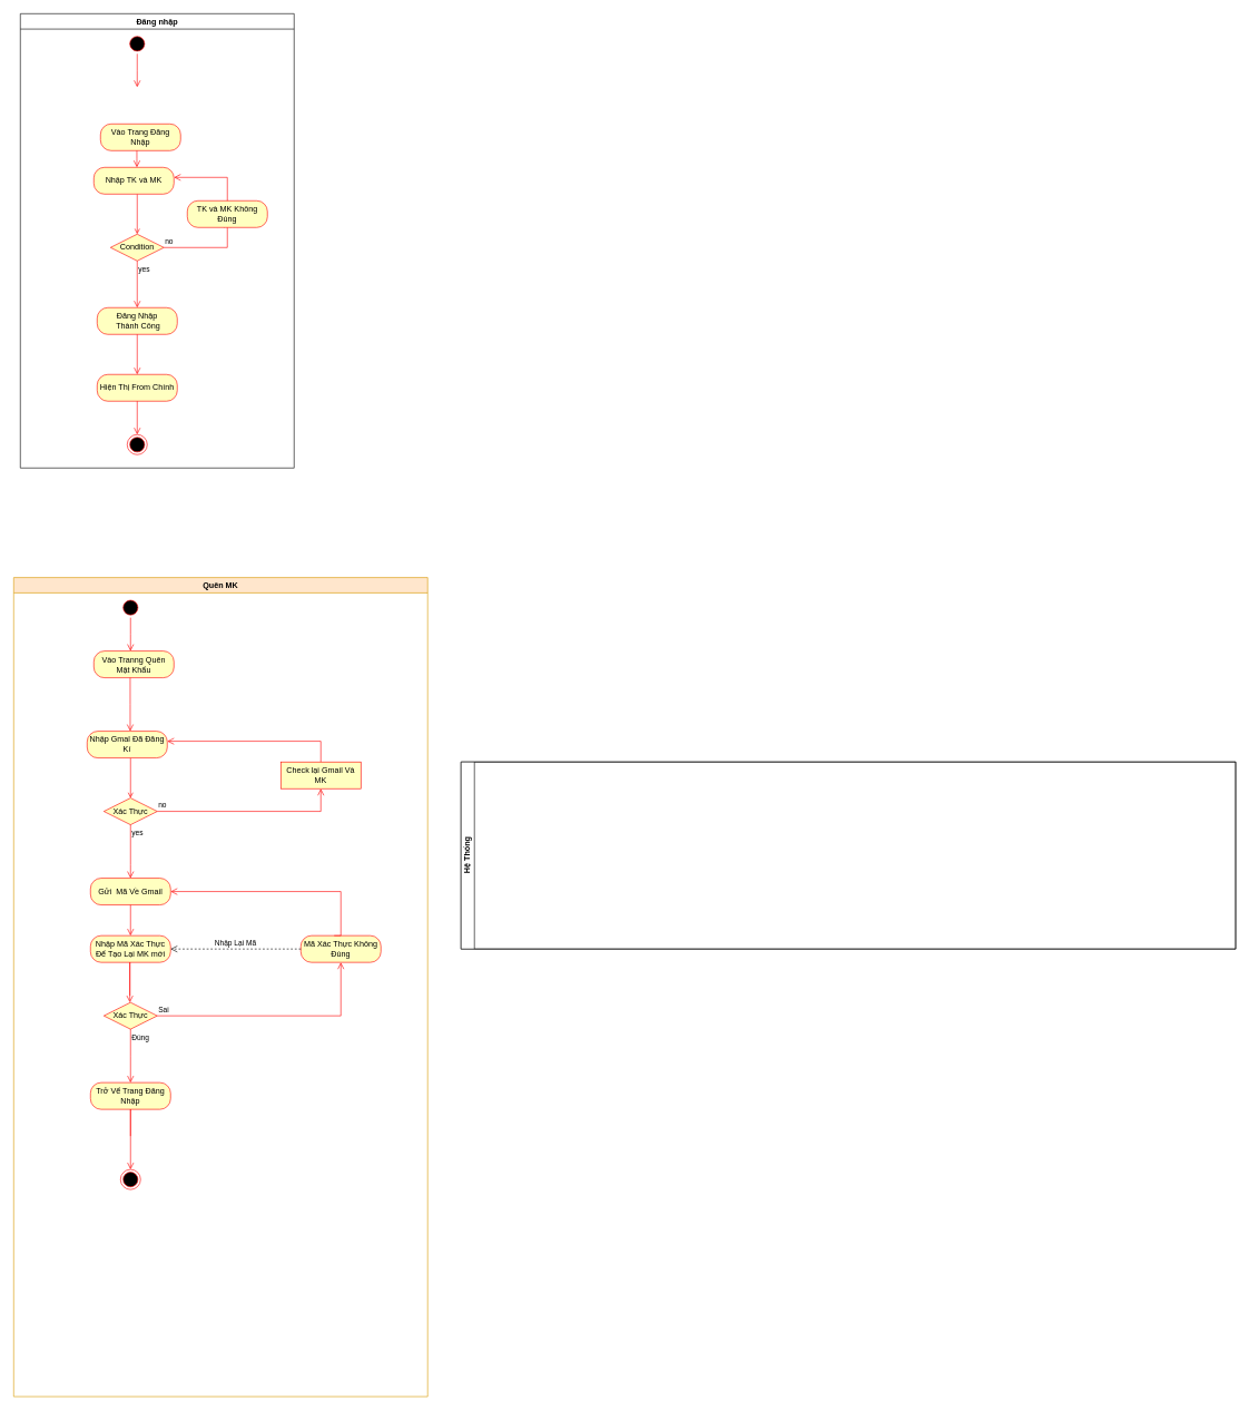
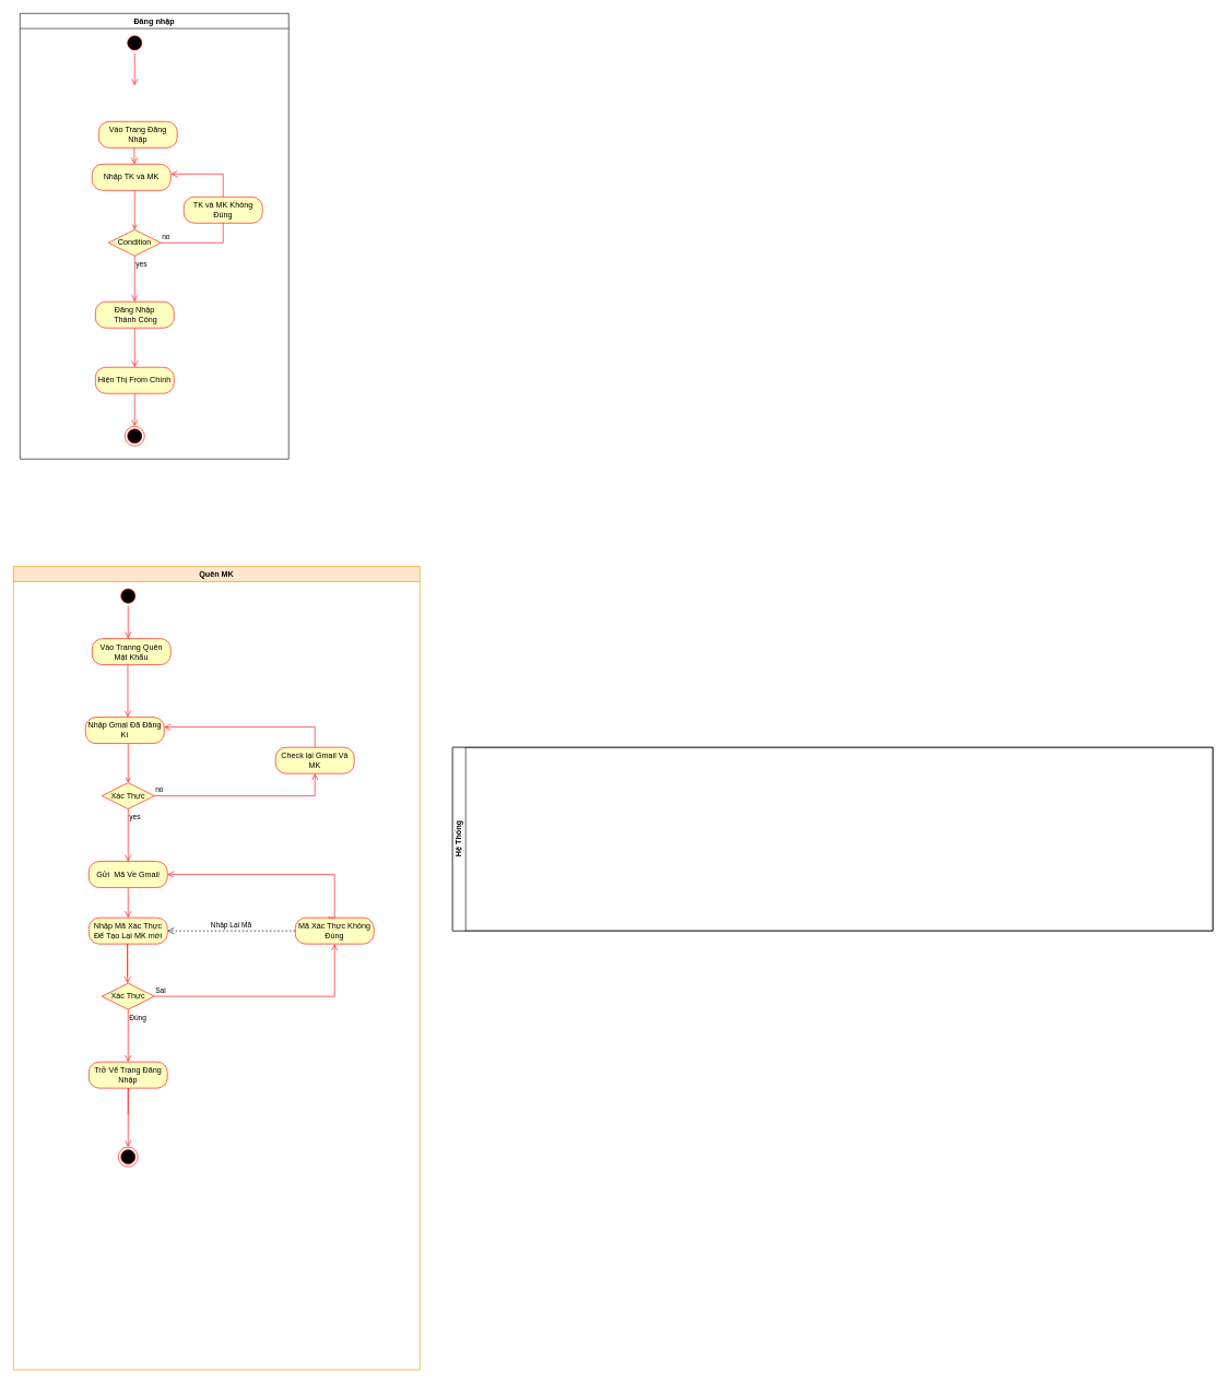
  <mxCell id="0" />
  <mxCell id="1" parent="0" />
  <mxCell id="2" value="Đăng nhập" style="swimlane;whiteSpace=wrap" parent="1" vertex="1"><mxGeometry x="30" width="410" height="680" as="geometry" y="20" /></mxCell>
  <mxCell id="3" value="" style="ellipse;shape=startState;fillColor=#000000;strokeColor=#ff0000;" parent="2" vertex="1"><mxGeometry x="160" y="30" width="30" height="30" as="geometry" /></mxCell>
  <mxCell id="4" value="" style="edgeStyle=elbowEdgeStyle;elbow=horizontal;verticalAlign=bottom;endArrow=open;endSize=8;strokeColor=#FF0000;endFill=1;rounded=0" parent="2" source="3" edge="1"><mxGeometry x="100" y="40" as="geometry"><mxPoint x="175" y="110" as="targetPoint" /></mxGeometry></mxCell>
  <mxCell id="5" value="" style="endArrow=open;strokeColor=#FF0000;endFill=1;rounded=0" parent="2" edge="1"><mxGeometry relative="1" as="geometry"><mxPoint x="175" y="270" as="sourcePoint" /><mxPoint x="175" y="330" as="targetPoint" /></mxGeometry></mxCell>
  <mxCell id="6" value="" style="endArrow=open;strokeColor=#FF0000;endFill=1;rounded=0" parent="2" source="7" edge="1"><mxGeometry relative="1" as="geometry"><mxPoint x="210.714" y="330" as="sourcePoint" /><mxPoint x="185" y="348" as="targetPoint" /></mxGeometry></mxCell>
  <mxCell id="7" value="Condition" style="rhombus;whiteSpace=wrap;html=1;fontColor=#000000;fillColor=#ffffc0;strokeColor=#ff0000;" vertex="1" parent="2"><mxGeometry x="135" y="330" width="80" height="40" as="geometry" /></mxCell>
  <mxCell id="8" value="no" style="edgeStyle=orthogonalEdgeStyle;html=1;align=left;verticalAlign=bottom;endArrow=open;endSize=8;strokeColor=#ff0000;rounded=0;exitX=1;exitY=0.5;exitDx=0;exitDy=0;" edge="1" source="7" parent="2"><mxGeometry x="-1" relative="1" as="geometry"><mxPoint x="310" y="310" as="targetPoint" /><mxPoint x="220" y="350" as="sourcePoint" /><Array as="points"><mxPoint x="310" y="350" /></Array></mxGeometry></mxCell>
  <mxCell id="9" value="TK và MK Không Đúng&lt;br&gt;" style="rounded=1;whiteSpace=wrap;html=1;arcSize=40;fontColor=#000000;fillColor=#ffffc0;strokeColor=#ff0000;" vertex="1" parent="2"><mxGeometry x="250" y="280" width="120" height="40" as="geometry" /></mxCell>
  <mxCell id="10" value="" style="edgeStyle=orthogonalEdgeStyle;html=1;verticalAlign=bottom;endArrow=open;endSize=8;strokeColor=#ff0000;rounded=0;entryX=1;entryY=0.5;entryDx=0;entryDy=0;" edge="1" source="9" parent="2"><mxGeometry relative="1" as="geometry"><mxPoint x="230" y="245" as="targetPoint" /><Array as="points"><mxPoint x="310" y="245" /></Array></mxGeometry></mxCell>
  <mxCell id="11" value="Đăng Nhập&lt;br&gt;&amp;nbsp;Thành Công" style="rounded=1;whiteSpace=wrap;html=1;arcSize=40;fontColor=#000000;fillColor=#ffffc0;strokeColor=#ff0000;" vertex="1" parent="2"><mxGeometry x="115" y="440" width="120" height="40" as="geometry" /></mxCell>
  <mxCell id="12" value="" style="edgeStyle=orthogonalEdgeStyle;html=1;verticalAlign=bottom;endArrow=open;endSize=8;strokeColor=#ff0000;rounded=0;entryX=0.5;entryY=0;entryDx=0;entryDy=0;" edge="1" source="11" parent="2" target="13"><mxGeometry relative="1" as="geometry"><mxPoint x="175" y="510" as="targetPoint" /></mxGeometry></mxCell>
  <mxCell id="13" value="Hiện Thị From Chính&lt;br&gt;" style="rounded=1;whiteSpace=wrap;html=1;arcSize=40;fontColor=#000000;fillColor=#ffffc0;strokeColor=#ff0000;" vertex="1" parent="2"><mxGeometry x="115" y="540" width="120" height="40" as="geometry" /></mxCell>
  <mxCell id="14" value="" style="edgeStyle=orthogonalEdgeStyle;html=1;verticalAlign=bottom;endArrow=open;endSize=8;strokeColor=#ff0000;rounded=0;entryX=0.5;entryY=0;entryDx=0;entryDy=0;" edge="1" source="13" parent="2" target="15"><mxGeometry relative="1" as="geometry"><mxPoint x="175" y="610" as="targetPoint" /></mxGeometry></mxCell>
  <mxCell id="15" value="" style="ellipse;html=1;shape=endState;fillColor=#000000;strokeColor=#ff0000;" vertex="1" parent="2"><mxGeometry x="160" y="630" width="30" height="30" as="geometry" /></mxCell>
  <mxCell id="16" value="Vào Trang Đăng Nhập&lt;br&gt;" style="rounded=1;whiteSpace=wrap;html=1;arcSize=40;fontColor=#000000;fillColor=#ffffc0;strokeColor=#ff0000;" vertex="1" parent="2"><mxGeometry x="120" y="165" width="120" height="40" as="geometry" /></mxCell>
  <mxCell id="17" value="Nhập TK và MK&lt;br&gt;" style="rounded=1;whiteSpace=wrap;html=1;arcSize=40;fontColor=#000000;fillColor=#ffffc0;strokeColor=#ff0000;" vertex="1" parent="2"><mxGeometry x="110" y="230" width="120" height="40" as="geometry" /></mxCell>
  <mxCell id="18" value="" style="edgeStyle=orthogonalEdgeStyle;html=1;verticalAlign=bottom;endArrow=open;endSize=8;strokeColor=#ff0000;rounded=0;exitX=0.454;exitY=1;exitDx=0;exitDy=0;exitPerimeter=0;" edge="1" source="16" parent="2"><mxGeometry relative="1" as="geometry"><mxPoint x="174.5" y="230" as="targetPoint" /><mxPoint x="175" y="160" as="sourcePoint" /><Array as="points" /></mxGeometry></mxCell>
  <mxCell id="19" value="yes" style="edgeStyle=orthogonalEdgeStyle;html=1;align=left;verticalAlign=top;endArrow=open;endSize=8;strokeColor=#ff0000;rounded=0;entryX=0.5;entryY=0;entryDx=0;entryDy=0;" edge="1" source="7" parent="2" target="11"><mxGeometry x="-1" relative="1" as="geometry"><mxPoint x="195" y="430" as="targetPoint" /><Array as="points"><mxPoint x="175" y="430" /><mxPoint x="175" y="430" /></Array></mxGeometry></mxCell>
  <mxCell id="20" value="Quên MK" style="swimlane;whiteSpace=wrap;fillColor=#ffe6cc;strokeColor=#d79b00;" vertex="1" parent="1"><mxGeometry x="20" y="864" width="620" height="1226" as="geometry" /></mxCell>
  <mxCell id="21" value="" style="ellipse;shape=startState;fillColor=#000000;strokeColor=#ff0000;" vertex="1" parent="20"><mxGeometry x="160" y="30" width="30" height="30" as="geometry" /></mxCell>
  <mxCell id="22" value="" style="edgeStyle=elbowEdgeStyle;elbow=horizontal;verticalAlign=bottom;endArrow=open;endSize=8;strokeColor=#FF0000;endFill=1;rounded=0" edge="1" parent="20" source="21"><mxGeometry x="100" y="40" as="geometry"><mxPoint x="175" y="110" as="targetPoint" /></mxGeometry></mxCell>
  <mxCell id="23" value="" style="endArrow=open;strokeColor=#FF0000;endFill=1;rounded=0" edge="1" parent="20"><mxGeometry relative="1" as="geometry"><mxPoint x="175" y="270" as="sourcePoint" /><mxPoint x="175" y="330" as="targetPoint" /></mxGeometry></mxCell>
  <mxCell id="24" value="" style="endArrow=open;strokeColor=#FF0000;endFill=1;rounded=0" edge="1" parent="20" source="25"><mxGeometry relative="1" as="geometry"><mxPoint x="210.714" y="330" as="sourcePoint" /><mxPoint x="185" y="348" as="targetPoint" /></mxGeometry></mxCell>
  <mxCell id="25" value="Xác Thực" style="rhombus;whiteSpace=wrap;html=1;fontColor=#000000;fillColor=#ffffc0;strokeColor=#ff0000;" vertex="1" parent="20"><mxGeometry x="135" y="330" width="80" height="40" as="geometry" /></mxCell>
  <mxCell id="26" value="no" style="edgeStyle=orthogonalEdgeStyle;html=1;align=left;verticalAlign=bottom;endArrow=open;endSize=8;strokeColor=#ff0000;rounded=0;exitX=1;exitY=0.5;exitDx=0;exitDy=0;entryX=0.5;entryY=1;entryDx=0;entryDy=0;" edge="1" parent="20" source="25" target="27"><mxGeometry x="-1" relative="1" as="geometry"><mxPoint x="310" y="310" as="targetPoint" /><mxPoint x="220" y="350" as="sourcePoint" /><Array as="points"><mxPoint x="460" y="350" /></Array></mxGeometry></mxCell>
- <mxCell id="27" value="Check lại Gmail Và MK" style="whiteSpace=wrap;html=1;arcSize=40;fontColor=#000000;fillColor=#ffffc0;strokeColor=#ff0000;rounded=0;" vertex="1" parent="20"><mxGeometry x="400" y="276" width="120" height="40" as="geometry" /></mxCell>
+ <mxCell id="27" value="Check lại Gmail Và MK" style="rounded=1;whiteSpace=wrap;html=1;arcSize=40;fontColor=#000000;fillColor=#ffffc0;strokeColor=#ff0000;" vertex="1" parent="20"><mxGeometry x="400" y="276" width="120" height="40" as="geometry" /></mxCell>
  <mxCell id="28" value="" style="edgeStyle=orthogonalEdgeStyle;html=1;verticalAlign=bottom;endArrow=open;endSize=8;strokeColor=#ff0000;rounded=0;entryX=1;entryY=0.5;entryDx=0;entryDy=0;" edge="1" parent="20" source="27"><mxGeometry relative="1" as="geometry"><mxPoint x="230" y="245" as="targetPoint" /><Array as="points"><mxPoint x="460" y="245" /></Array></mxGeometry></mxCell>
  <mxCell id="29" value="Gửi&amp;nbsp; Mã Về Gmail" style="rounded=1;whiteSpace=wrap;html=1;arcSize=40;fontColor=#000000;fillColor=#ffffc0;strokeColor=#ff0000;" vertex="1" parent="20"><mxGeometry x="115" y="450" width="120" height="40" as="geometry" /></mxCell>
  <mxCell id="30" value="" style="edgeStyle=orthogonalEdgeStyle;html=1;verticalAlign=bottom;endArrow=open;endSize=8;strokeColor=#ff0000;rounded=0;entryX=0.5;entryY=0;entryDx=0;entryDy=0;" edge="1" parent="20" source="29" target="31"><mxGeometry relative="1" as="geometry"><mxPoint x="175" y="510" as="targetPoint" /></mxGeometry></mxCell>
  <mxCell id="31" value="Nhập Mã Xác Thực Để Tạo Lại MK mới" style="rounded=1;whiteSpace=wrap;html=1;arcSize=40;fontColor=#000000;fillColor=#ffffc0;strokeColor=#ff0000;" vertex="1" parent="20"><mxGeometry x="115" y="536" width="120" height="40" as="geometry" /></mxCell>
  <mxCell id="32" value="" style="edgeStyle=orthogonalEdgeStyle;html=1;verticalAlign=bottom;endArrow=open;endSize=8;strokeColor=#ff0000;rounded=0;" edge="1" parent="20"><mxGeometry relative="1" as="geometry"><mxPoint x="174" y="636" as="targetPoint" /><mxPoint x="174" y="626" as="sourcePoint" /><Array as="points"><mxPoint x="174" y="576" /><mxPoint x="174" y="576" /></Array></mxGeometry></mxCell>
  <mxCell id="33" value="" style="ellipse;html=1;shape=endState;fillColor=#000000;strokeColor=#ff0000;" vertex="1" parent="20"><mxGeometry x="160" y="886" width="30" height="30" as="geometry" /></mxCell>
  <mxCell id="34" value="Vào Tranng Quên Mật Khẩu" style="rounded=1;whiteSpace=wrap;html=1;arcSize=40;fontColor=#000000;fillColor=#ffffc0;strokeColor=#ff0000;" vertex="1" parent="20"><mxGeometry x="120" y="110" width="120" height="40" as="geometry" /></mxCell>
  <mxCell id="35" value="Nhập Gmal Đã Đăng Kí" style="rounded=1;whiteSpace=wrap;html=1;arcSize=40;fontColor=#000000;fillColor=#ffffc0;strokeColor=#ff0000;" vertex="1" parent="20"><mxGeometry x="110" y="230" width="120" height="40" as="geometry" /></mxCell>
  <mxCell id="36" value="" style="edgeStyle=orthogonalEdgeStyle;html=1;verticalAlign=bottom;endArrow=open;endSize=8;strokeColor=#ff0000;rounded=0;exitX=0.454;exitY=1;exitDx=0;exitDy=0;exitPerimeter=0;" edge="1" parent="20" source="34"><mxGeometry relative="1" as="geometry"><mxPoint x="174.5" y="230" as="targetPoint" /><mxPoint x="175" y="160" as="sourcePoint" /><Array as="points" /></mxGeometry></mxCell>
  <mxCell id="37" value="yes" style="edgeStyle=orthogonalEdgeStyle;html=1;align=left;verticalAlign=top;endArrow=open;endSize=8;strokeColor=#ff0000;rounded=0;entryX=0.5;entryY=0;entryDx=0;entryDy=0;" edge="1" parent="20" source="25" target="29"><mxGeometry x="-1" relative="1" as="geometry"><mxPoint x="195" y="430" as="targetPoint" /><Array as="points"><mxPoint x="175" y="430" /><mxPoint x="175" y="430" /></Array></mxGeometry></mxCell>
  <mxCell id="38" value="Trở Vể Trang Đăng Nhập" style="rounded=1;whiteSpace=wrap;html=1;arcSize=40;fontColor=#000000;fillColor=#ffffc0;strokeColor=#ff0000;" vertex="1" parent="20"><mxGeometry x="115" y="756" width="120" height="40" as="geometry" /></mxCell>
  <mxCell id="39" value="" style="edgeStyle=orthogonalEdgeStyle;html=1;verticalAlign=bottom;endArrow=open;endSize=8;strokeColor=#ff0000;rounded=0;entryX=0.5;entryY=0;entryDx=0;entryDy=0;" edge="1" parent="20" target="33"><mxGeometry relative="1" as="geometry"><mxPoint x="180" y="886" as="targetPoint" /><mxPoint x="175" y="836" as="sourcePoint" /><Array as="points"><mxPoint x="175" y="796" /><mxPoint x="175" y="796" /></Array></mxGeometry></mxCell>
  <mxCell id="40" value="Xác Thực" style="rhombus;whiteSpace=wrap;html=1;fontColor=#000000;fillColor=#ffffc0;strokeColor=#ff0000;" vertex="1" parent="20"><mxGeometry x="135" y="636" width="80" height="40" as="geometry" /></mxCell>
  <mxCell id="41" value="Sai&lt;br&gt;" style="edgeStyle=orthogonalEdgeStyle;html=1;align=left;verticalAlign=bottom;endArrow=open;endSize=8;strokeColor=#ff0000;rounded=0;entryX=0.5;entryY=1;entryDx=0;entryDy=0;" edge="1" source="40" parent="20" target="43"><mxGeometry x="-1" relative="1" as="geometry"><mxPoint x="330" y="616" as="targetPoint" /><Array as="points"><mxPoint x="490" y="656" /></Array></mxGeometry></mxCell>
  <mxCell id="42" value="Đúng&lt;br&gt;" style="edgeStyle=orthogonalEdgeStyle;html=1;align=left;verticalAlign=top;endArrow=open;endSize=8;strokeColor=#ff0000;rounded=0;" edge="1" source="40" parent="20"><mxGeometry x="-1" relative="1" as="geometry"><mxPoint x="175" y="756" as="targetPoint" /></mxGeometry></mxCell>
  <mxCell id="43" value="Mã Xác Thực Không Đúng" style="rounded=1;whiteSpace=wrap;html=1;arcSize=40;fontColor=#000000;fillColor=#ffffc0;strokeColor=#ff0000;" vertex="1" parent="20"><mxGeometry x="430" y="536" width="120" height="40" as="geometry" /></mxCell>
  <mxCell id="44" style="edgeStyle=orthogonalEdgeStyle;rounded=0;orthogonalLoop=1;jettySize=auto;html=1;exitX=0.5;exitY=1;exitDx=0;exitDy=0;" edge="1" parent="20" source="43" target="43"><mxGeometry relative="1" as="geometry" /></mxCell>
  <mxCell id="45" value="" style="edgeStyle=orthogonalEdgeStyle;html=1;verticalAlign=bottom;endArrow=open;endSize=8;strokeColor=#ff0000;rounded=0;entryX=1;entryY=0.5;entryDx=0;entryDy=0;" edge="1" parent="20" target="29"><mxGeometry relative="1" as="geometry"><mxPoint x="329" y="466" as="targetPoint" /><mxPoint x="480" y="536" as="sourcePoint" /><Array as="points"><mxPoint x="490" y="536" /><mxPoint x="490" y="470" /></Array></mxGeometry></mxCell>
  <mxCell id="46" value="Nhập Lại Mã" style="html=1;verticalAlign=bottom;endArrow=open;dashed=1;endSize=8;curved=0;rounded=0;exitX=0;exitY=0.5;exitDx=0;exitDy=0;entryX=1;entryY=0.5;entryDx=0;entryDy=0;" edge="1" parent="20" source="43" target="31"><mxGeometry relative="1" as="geometry"><mxPoint x="270" y="506" as="sourcePoint" /><mxPoint x="190" y="506" as="targetPoint" /><Array as="points" /></mxGeometry></mxCell>
  <mxCell id="47" value="" style="swimlane;childLayout=stackLayout;resizeParent=1;resizeParentMax=0;horizontal=1;startSize=0;horizontalStack=0;html=1;" vertex="1" parent="1"><mxGeometry x="690" y="1140" width="1160" height="280" as="geometry"><mxRectangle x="390" y="1100" width="70" height="30" as="alternateBounds" /></mxGeometry></mxCell>
  <mxCell id="48" value="Hệ Thống" style="swimlane;startSize=20;horizontal=0;html=1;" vertex="1" parent="47"><mxGeometry width="1160" height="280" as="geometry" /></mxCell>
